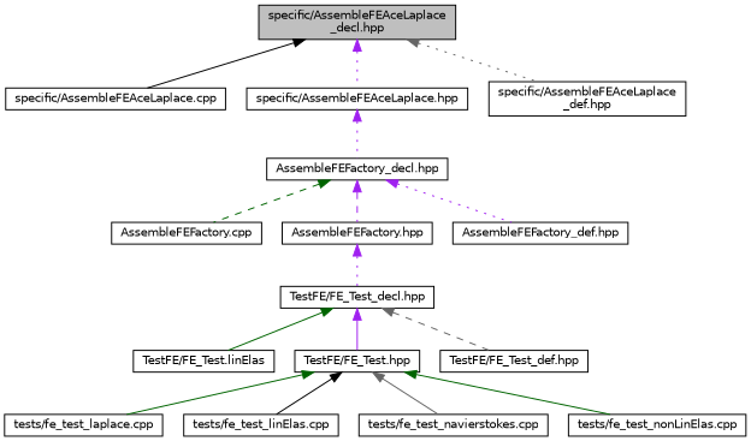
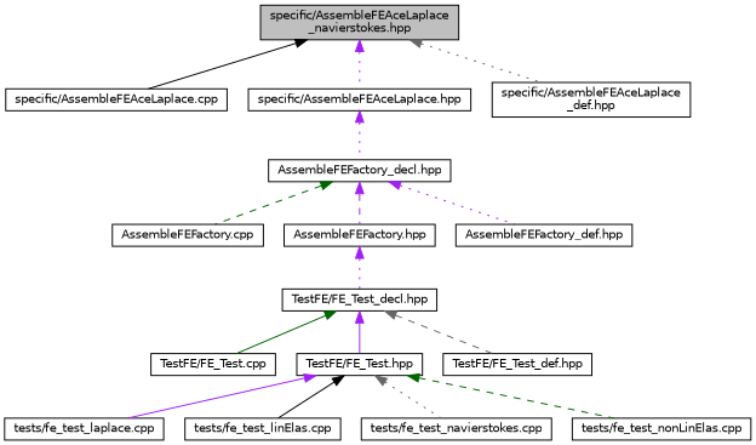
  digraph {
    node [color=black fillcolor=white fontname=Helvetica fontsize=10 shape=record style=filled]
    edge [color=purple dir=back fontname=Helvetica fontsize=10 labelfontname=Helvetica labelfontsize=10 style=solid]
-   n1 [fillcolor=grey75 fontcolor=black height=0.2 label="specific/AssembleFEAceLaplace\l_decl.hpp" width=0.4]
+   n1 [fillcolor=grey75 fontcolor=black height=0.2 label="specific/AssembleFEAceLaplace\l_navierstokes.hpp" width=0.4]
    n2 [height=0.2 label="specific/AssembleFEAceLaplace.cpp" width=0.4]
    n3 [height=0.2 label="specific/AssembleFEAceLaplace.hpp" width=0.4]
    n4 [height=0.2 label="specific/AssembleFEAceLaplace\l_def.hpp" width=0.4]
    n5 [height=0.2 label="AssembleFEFactory_decl.hpp" width=0.4]
    n6 [height=0.2 label="AssembleFEFactory.cpp" width=0.4]
    n7 [height=0.2 label="AssembleFEFactory.hpp" width=0.4]
    n8 [height=0.2 label="AssembleFEFactory_def.hpp" width=0.4]
    n9 [height=0.2 label="TestFE/FE_Test_decl.hpp" width=0.4]
-   n10 [height=0.2 label="TestFE/FE_Test.linElas" width=0.4]
+   n10 [height=0.2 label="TestFE/FE_Test.cpp" width=0.4]
    n11 [height=0.2 label="TestFE/FE_Test.hpp" width=0.4]
    n12 [height=0.2 label="TestFE/FE_Test_def.hpp" width=0.4]
    n13 [height=0.2 label="tests/fe_test_laplace.cpp" width=0.4]
    n14 [height=0.2 label="tests/fe_test_linElas.cpp" width=0.4]
    n15 [height=0.2 label="tests/fe_test_navierstokes.cpp" width=0.4]
    n16 [height=0.2 label="tests/fe_test_nonLinElas.cpp" width=0.4]
    n1 -> n2 [color=black]
    n1 -> n3 [style=dotted]
    n1 -> n4 [color=gray40 style=dotted]
    n3 -> n5 [style=dotted]
    n5 -> n6 [color=darkgreen style=dashed]
    n5 -> n7 [style=dashed]
    n5 -> n8 [style=dotted]
    n7 -> n9 [style=dotted]
    n9 -> n10 [color=darkgreen]
    n9 -> n11
    n9 -> n12 [color=gray40 style=dashed]
-   n11 -> n13 [color=darkgreen]
+   n11 -> n13
    n11 -> n14 [color=black]
-   n11 -> n15 [color=gray40]
-   n11 -> n16 [color=darkgreen]
+   n11 -> n15 [color=gray40 style=dotted]
+   n11 -> n16 [color=darkgreen style=dashed]
  }
